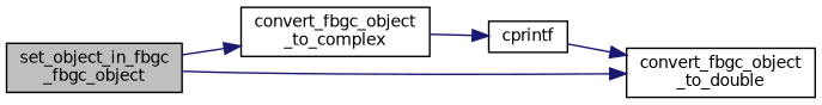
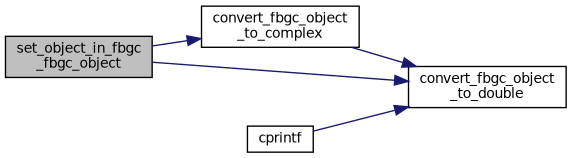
  digraph {
    rankdir=LR
    node [color=black fillcolor=white fontname=Helvetica fontsize=10 shape=record style=filled]
    edge [color=midnightblue fontname=Helvetica fontsize=10 labelfontname=Helvetica labelfontsize=10 style=solid]
    n1 [fillcolor=grey75 fontcolor=black height=0.2 label="set_object_in_fbgc\l_fbgc_object" width=0.4]
    n2 [height=0.2 label="convert_fbgc_object\l_to_complex" width=0.4]
    n3 [height=0.2 label="convert_fbgc_object\l_to_double" width=0.4]
    n4 [height=0.2 label=cprintf width=0.4]
    n1 -> n2
    n1 -> n3
-   n2 -> n4
+   n2 -> n3
    n4 -> n3
  }
